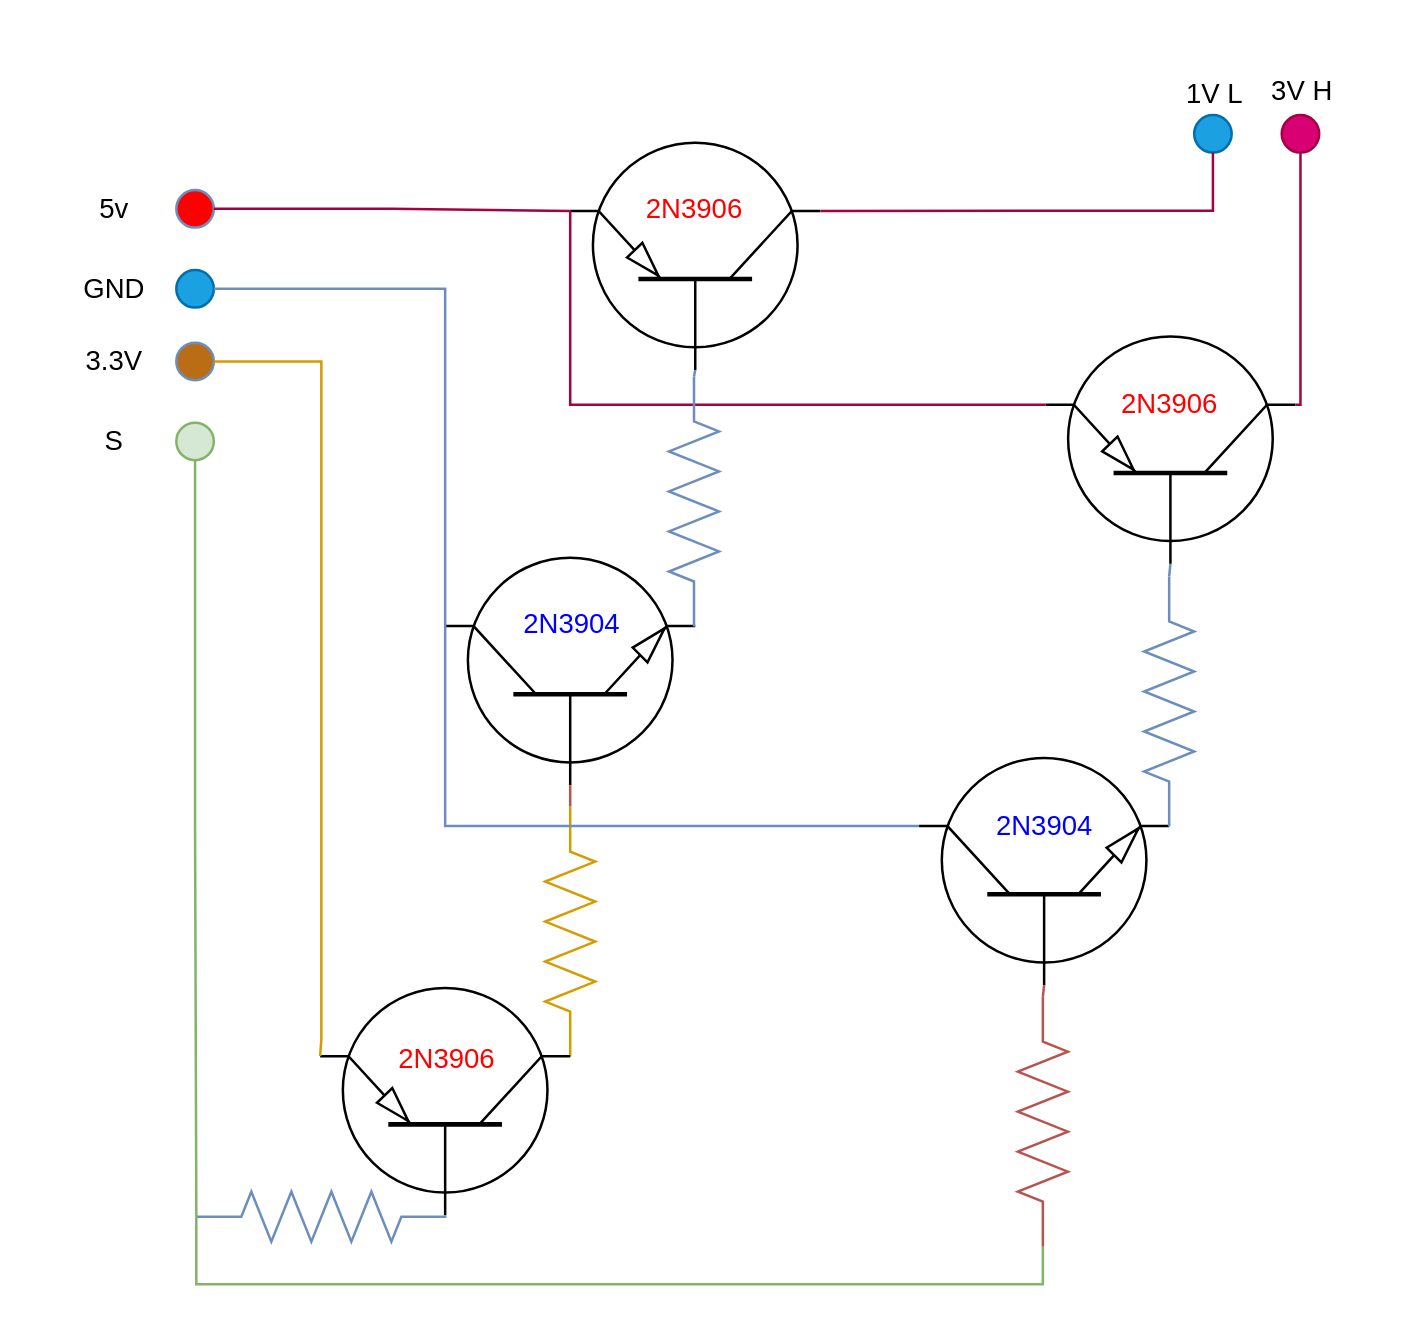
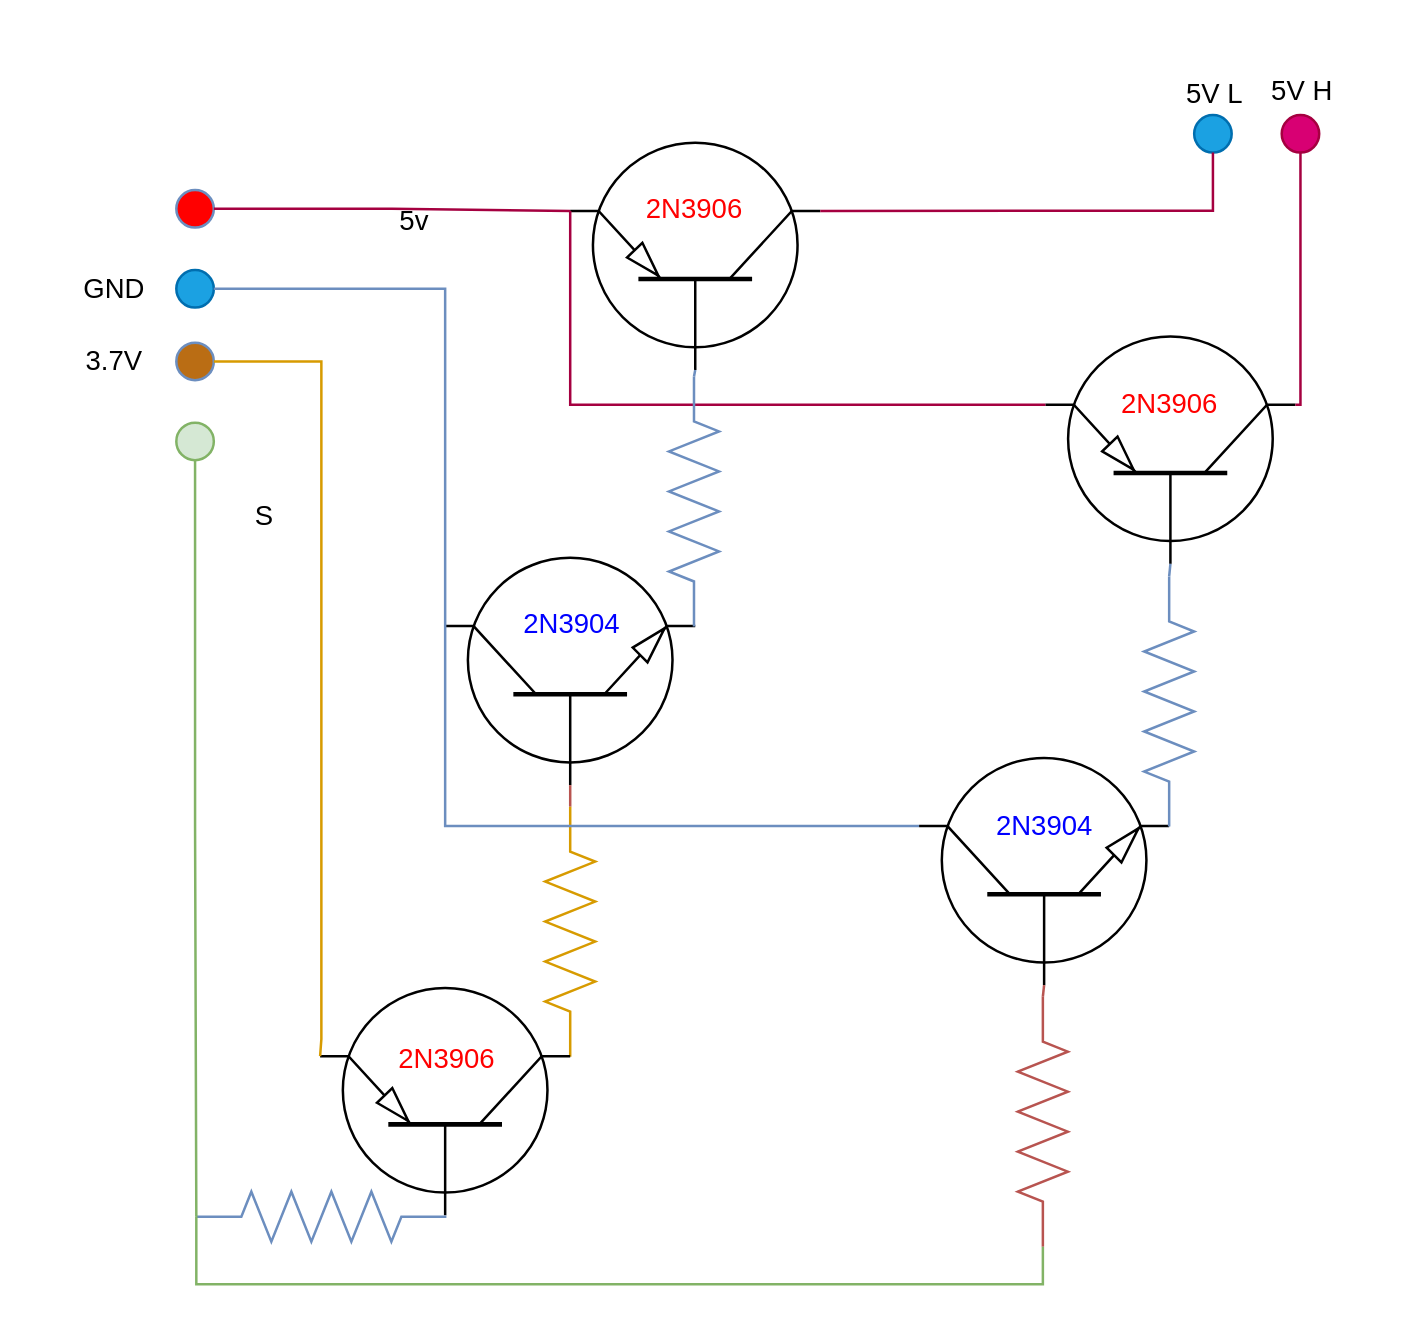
  <mxCell id="0" />
  <mxCell id="1" parent="0" />
  <mxCell id="2" value="" style="verticalLabelPosition=bottom;shadow=0;dashed=0;align=center;html=1;verticalAlign=top;strokeWidth=1;shape=ellipse;perimeter=ellipsePerimeter;fontFamily=Helvetica;fontSize=11;fillColor=#1ba1e2;strokeColor=#006EAF;fontColor=#ffffff;" parent="1" vertex="1"><mxGeometry x="70" y="107.5" width="15" height="15" as="geometry" /></mxCell>
  <mxCell id="3" value="" style="verticalLabelPosition=bottom;shadow=0;dashed=0;align=center;html=1;verticalAlign=top;strokeWidth=1;shape=ellipse;perimeter=ellipsePerimeter;fontFamily=Helvetica;fontSize=11;fillColor=#BA6D14;strokeColor=#6c8ebf;" parent="1" vertex="1"><mxGeometry x="70" y="136.5" width="15" height="15" as="geometry" /></mxCell>
  <mxCell id="4" value="" style="verticalLabelPosition=bottom;shadow=0;dashed=0;align=center;html=1;verticalAlign=top;strokeWidth=1;shape=ellipse;perimeter=ellipsePerimeter;fontFamily=Helvetica;fontSize=11;fillColor=#FF0000;strokeColor=#6c8ebf;" parent="1" vertex="1"><mxGeometry x="70" y="75.5" width="15" height="15" as="geometry" /></mxCell>
  <mxCell id="5" value="GND" style="text;html=1;align=center;verticalAlign=middle;resizable=0;points=[];autosize=1;strokeColor=none;fillColor=none;fontSize=11;fontFamily=Helvetica;fontColor=default;" parent="1" vertex="1"><mxGeometry x="20" y="100" width="50" height="30" as="geometry" /></mxCell>
- <mxCell id="6" value="3.3V" style="text;html=1;align=center;verticalAlign=middle;resizable=0;points=[];autosize=1;strokeColor=none;fillColor=none;fontSize=11;fontFamily=Helvetica;fontColor=default;" parent="1" vertex="1"><mxGeometry x="20" y="129" width="50" height="30" as="geometry" /></mxCell>
- <mxCell id="7" value="5v" style="text;html=1;align=center;verticalAlign=middle;resizable=0;points=[];autosize=1;strokeColor=none;fillColor=none;fontSize=11;fontFamily=Helvetica;fontColor=default;" parent="1" vertex="1"><mxGeometry x="25" y="68" width="40" height="30" as="geometry" /></mxCell>
+ <mxCell id="6" value="3.7V" style="text;html=1;align=center;verticalAlign=middle;resizable=0;points=[];autosize=1;strokeColor=none;fillColor=none;fontSize=11;fontFamily=Helvetica;fontColor=default;" parent="1" vertex="1"><mxGeometry x="20" y="129" width="50" height="30" as="geometry" /></mxCell>
+ <mxCell id="7" value="5v" style="text;html=1;align=center;verticalAlign=middle;resizable=0;points=[];autosize=1;strokeColor=none;fillColor=none;fontSize=11;fontFamily=Helvetica;fontColor=default;" parent="1" vertex="1"><mxGeometry x="145" y="73" width="40" height="30" as="geometry" /></mxCell>
  <mxCell id="8" value="" style="verticalLabelPosition=bottom;shadow=0;dashed=0;align=center;html=1;verticalAlign=top;strokeWidth=1;shape=ellipse;perimeter=ellipsePerimeter;fontFamily=Helvetica;fontSize=11;fillColor=#1ba1e2;strokeColor=#006EAF;fontColor=#ffffff;fillStyle=auto;" parent="1" vertex="1"><mxGeometry x="477" y="45.5" width="15" height="15" as="geometry" /></mxCell>
  <mxCell id="9" value="" style="verticalLabelPosition=bottom;shadow=0;dashed=0;align=center;html=1;verticalAlign=top;strokeWidth=1;shape=ellipse;perimeter=ellipsePerimeter;fontFamily=Helvetica;fontSize=11;fillColor=#d80073;strokeColor=#A50040;fontColor=#ffffff;" parent="1" vertex="1"><mxGeometry x="512" y="45.5" width="15" height="15" as="geometry" /></mxCell>
- <mxCell id="10" value="3V H" style="text;html=1;align=center;verticalAlign=middle;resizable=0;points=[];autosize=1;strokeColor=none;fillColor=none;fontSize=11;fontFamily=Helvetica;fontColor=default;" parent="1" vertex="1"><mxGeometry x="495" y="20.5" width="50" height="30" as="geometry" /></mxCell>
- <mxCell id="11" value="1V L" style="text;html=1;align=center;verticalAlign=middle;resizable=0;points=[];autosize=1;strokeColor=none;fillColor=none;fontSize=11;fontFamily=Helvetica;fontColor=default;" parent="1" vertex="1"><mxGeometry x="459.5" y="22" width="50" height="30" as="geometry" /></mxCell>
+ <mxCell id="10" value="5V H" style="text;html=1;align=center;verticalAlign=middle;resizable=0;points=[];autosize=1;strokeColor=none;fillColor=none;fontSize=11;fontFamily=Helvetica;fontColor=default;" parent="1" vertex="1"><mxGeometry x="495" y="20.5" width="50" height="30" as="geometry" /></mxCell>
+ <mxCell id="11" value="5V L" style="text;html=1;align=center;verticalAlign=middle;resizable=0;points=[];autosize=1;strokeColor=none;fillColor=none;fontSize=11;fontFamily=Helvetica;fontColor=default;" parent="1" vertex="1"><mxGeometry x="459.5" y="22" width="50" height="30" as="geometry" /></mxCell>
  <mxCell id="12" value="" style="verticalLabelPosition=bottom;shadow=0;dashed=0;align=center;html=1;verticalAlign=top;shape=mxgraph.electrical.transistors.pnp_transistor_1;fontFamily=Helvetica;fontSize=11;rotation=-90;" parent="1" vertex="1"><mxGeometry x="230" y="52" width="95" height="100" as="geometry" /></mxCell>
  <mxCell id="13" value="" style="verticalLabelPosition=bottom;shadow=0;dashed=0;align=center;html=1;verticalAlign=top;shape=mxgraph.electrical.transistors.npn_transistor_1;fontFamily=Helvetica;fontSize=11;fontColor=default;rotation=-90;" parent="1" vertex="1"><mxGeometry x="180" y="218" width="95" height="100" as="geometry" /></mxCell>
  <mxCell id="14" style="edgeStyle=orthogonalEdgeStyle;shape=connector;rounded=0;orthogonalLoop=1;jettySize=auto;html=1;exitX=1;exitY=0.5;exitDx=0;exitDy=0;entryX=0.7;entryY=0;entryDx=0;entryDy=0;entryPerimeter=0;labelBackgroundColor=default;strokeColor=#A50040;align=center;verticalAlign=middle;fontFamily=Helvetica;fontSize=11;fontColor=default;endArrow=none;endFill=0;fillColor=#d80073;" parent="1" source="4" target="12" edge="1"><mxGeometry relative="1" as="geometry" /></mxCell>
  <mxCell id="15" value="" style="verticalLabelPosition=bottom;shadow=0;dashed=0;align=center;html=1;verticalAlign=top;shape=mxgraph.electrical.transistors.pnp_transistor_1;fontFamily=Helvetica;fontSize=11;fontColor=default;rotation=-90;" parent="1" vertex="1"><mxGeometry x="420" y="129.5" width="95" height="100" as="geometry" /></mxCell>
  <mxCell id="16" style="edgeStyle=orthogonalEdgeStyle;shape=connector;rounded=0;orthogonalLoop=1;jettySize=auto;html=1;exitX=0.5;exitY=1;exitDx=0;exitDy=0;entryX=0.7;entryY=1;entryDx=0;entryDy=0;entryPerimeter=0;labelBackgroundColor=default;strokeColor=#A50040;align=center;verticalAlign=middle;fontFamily=Helvetica;fontSize=11;fontColor=default;endArrow=none;endFill=0;fillColor=#d80073;" parent="1" source="9" target="15" edge="1"><mxGeometry relative="1" as="geometry"><Array as="points"><mxPoint x="520" y="161" /></Array></mxGeometry></mxCell>
  <mxCell id="17" style="edgeStyle=orthogonalEdgeStyle;shape=connector;rounded=0;orthogonalLoop=1;jettySize=auto;html=1;exitX=0.5;exitY=1;exitDx=0;exitDy=0;entryX=0.7;entryY=1;entryDx=0;entryDy=0;entryPerimeter=0;labelBackgroundColor=default;strokeColor=#A50040;align=center;verticalAlign=middle;fontFamily=Helvetica;fontSize=11;fontColor=default;endArrow=none;endFill=0;fillColor=#d80073;" parent="1" source="8" target="12" edge="1"><mxGeometry relative="1" as="geometry" /></mxCell>
  <mxCell id="18" style="edgeStyle=orthogonalEdgeStyle;shape=connector;rounded=0;orthogonalLoop=1;jettySize=auto;html=1;exitX=0.7;exitY=0;exitDx=0;exitDy=0;exitPerimeter=0;entryX=0.7;entryY=0;entryDx=0;entryDy=0;entryPerimeter=0;labelBackgroundColor=default;strokeColor=#A50040;align=center;verticalAlign=middle;fontFamily=Helvetica;fontSize=11;fontColor=default;endArrow=none;endFill=0;fillColor=#d80073;" parent="1" source="15" target="12" edge="1"><mxGeometry relative="1" as="geometry"><Array as="points"><mxPoint x="228" y="161" /><mxPoint x="228" y="84" /></Array></mxGeometry></mxCell>
  <mxCell id="19" value="" style="verticalLabelPosition=bottom;shadow=0;dashed=0;align=center;html=1;verticalAlign=top;shape=mxgraph.electrical.transistors.npn_transistor_1;fontFamily=Helvetica;fontSize=11;fontColor=default;rotation=-90;" parent="1" vertex="1"><mxGeometry x="369.5" y="298" width="95" height="100" as="geometry" /></mxCell>
  <mxCell id="20" value="" style="pointerEvents=1;verticalLabelPosition=bottom;shadow=0;dashed=0;align=center;html=1;verticalAlign=top;shape=mxgraph.electrical.resistors.resistor_2;rotation=-90;fillColor=#dae8fc;strokeColor=#6c8ebf;" parent="1" vertex="1"><mxGeometry x="227" y="190" width="100" height="20" as="geometry" /></mxCell>
  <mxCell id="21" value="" style="pointerEvents=1;verticalLabelPosition=bottom;shadow=0;dashed=0;align=center;html=1;verticalAlign=top;shape=mxgraph.electrical.resistors.resistor_2;rotation=-90;fillColor=#dae8fc;strokeColor=#6c8ebf;" parent="1" vertex="1"><mxGeometry x="417" y="270" width="100" height="20" as="geometry" /></mxCell>
  <mxCell id="22" style="edgeStyle=orthogonalEdgeStyle;rounded=0;orthogonalLoop=1;jettySize=auto;html=1;exitX=1;exitY=0.5;exitDx=0;exitDy=0;entryX=0.7;entryY=0;entryDx=0;entryDy=0;entryPerimeter=0;endArrow=none;endFill=0;fillColor=#dae8fc;strokeColor=#6c8ebf;" parent="1" source="2" target="13" edge="1"><mxGeometry relative="1" as="geometry"><Array as="points"><mxPoint x="178" y="115" /></Array></mxGeometry></mxCell>
  <mxCell id="23" value="" style="pointerEvents=1;verticalLabelPosition=bottom;shadow=0;dashed=0;align=center;html=1;verticalAlign=top;shape=mxgraph.electrical.resistors.resistor_2;rotation=-90;fillColor=#ffe6cc;strokeColor=#d79b00;" parent="1" vertex="1"><mxGeometry x="177.5" y="362" width="100" height="20" as="geometry" /></mxCell>
  <mxCell id="24" value="" style="pointerEvents=1;verticalLabelPosition=bottom;shadow=0;dashed=0;align=center;html=1;verticalAlign=top;shape=mxgraph.electrical.resistors.resistor_2;rotation=-90;fillColor=#f8cecc;strokeColor=#b85450;" parent="1" vertex="1"><mxGeometry x="366.5" y="438" width="100" height="20" as="geometry" /></mxCell>
  <mxCell id="25" style="edgeStyle=orthogonalEdgeStyle;shape=connector;rounded=0;orthogonalLoop=1;jettySize=auto;html=1;exitX=0.7;exitY=0;exitDx=0;exitDy=0;exitPerimeter=0;entryX=0.7;entryY=0;entryDx=0;entryDy=0;entryPerimeter=0;labelBackgroundColor=default;strokeColor=#6c8ebf;align=center;verticalAlign=middle;fontFamily=Helvetica;fontSize=11;fontColor=default;endArrow=none;endFill=0;fillColor=#dae8fc;" parent="1" source="13" target="19" edge="1"><mxGeometry relative="1" as="geometry"><Array as="points"><mxPoint x="178" y="330" /></Array></mxGeometry></mxCell>
  <mxCell id="26" style="edgeStyle=orthogonalEdgeStyle;shape=connector;rounded=0;orthogonalLoop=1;jettySize=auto;html=1;exitX=1;exitY=0.5;exitDx=0;exitDy=0;exitPerimeter=0;entryX=0;entryY=0.5;entryDx=0;entryDy=0;entryPerimeter=0;labelBackgroundColor=default;strokeColor=#b85450;align=center;verticalAlign=middle;fontFamily=Helvetica;fontSize=11;fontColor=default;endArrow=none;endFill=0;fillColor=#f8cecc;" parent="1" source="23" target="13" edge="1"><mxGeometry relative="1" as="geometry" /></mxCell>
  <mxCell id="27" value="" style="verticalLabelPosition=bottom;shadow=0;dashed=0;align=center;html=1;verticalAlign=top;strokeWidth=1;shape=ellipse;perimeter=ellipsePerimeter;fontFamily=Helvetica;fontSize=11;fillColor=#d5e8d4;strokeColor=#82b366;" parent="1" vertex="1"><mxGeometry x="70" y="168.5" width="15" height="15" as="geometry" /></mxCell>
- <mxCell id="28" value="S" style="text;html=1;align=center;verticalAlign=middle;resizable=0;points=[];autosize=1;strokeColor=none;fillColor=none;fontSize=11;fontFamily=Helvetica;fontColor=default;" parent="1" vertex="1"><mxGeometry x="30" y="161" width="30" height="30" as="geometry" /></mxCell>
+ <mxCell id="28" value="S" style="text;html=1;align=center;verticalAlign=middle;resizable=0;points=[];autosize=1;strokeColor=none;fillColor=none;fontSize=11;fontFamily=Helvetica;fontColor=default;" parent="1" vertex="1"><mxGeometry x="90" y="191" width="30" height="30" as="geometry" /></mxCell>
  <mxCell id="29" value="" style="verticalLabelPosition=bottom;shadow=0;dashed=0;align=center;html=1;verticalAlign=top;shape=mxgraph.electrical.transistors.pnp_transistor_1;fontFamily=Helvetica;fontSize=11;rotation=-90;" parent="1" vertex="1"><mxGeometry x="130" y="390" width="95" height="100" as="geometry" /></mxCell>
  <mxCell id="30" style="edgeStyle=orthogonalEdgeStyle;shape=connector;rounded=0;orthogonalLoop=1;jettySize=auto;html=1;exitX=1;exitY=0.5;exitDx=0;exitDy=0;entryX=0.7;entryY=0;entryDx=0;entryDy=0;entryPerimeter=0;labelBackgroundColor=default;strokeColor=#d79b00;align=center;verticalAlign=middle;fontFamily=Helvetica;fontSize=11;fontColor=default;endArrow=none;endFill=0;fillColor=#ffe6cc;" parent="1" source="3" target="29" edge="1"><mxGeometry relative="1" as="geometry"><Array as="points"><mxPoint x="128" y="144" /><mxPoint x="128" y="415" /></Array></mxGeometry></mxCell>
  <mxCell id="31" value="" style="pointerEvents=1;verticalLabelPosition=bottom;shadow=0;dashed=0;align=center;html=1;verticalAlign=top;shape=mxgraph.electrical.resistors.resistor_2;rotation=0;fillColor=#dae8fc;strokeColor=#6c8ebf;" parent="1" vertex="1"><mxGeometry x="78" y="476" width="100" height="20" as="geometry" /></mxCell>
  <mxCell id="32" style="edgeStyle=orthogonalEdgeStyle;shape=connector;rounded=0;orthogonalLoop=1;jettySize=auto;html=1;exitX=1;exitY=0.5;exitDx=0;exitDy=0;exitPerimeter=0;entryX=0;entryY=0.5;entryDx=0;entryDy=0;entryPerimeter=0;labelBackgroundColor=default;strokeColor=#6c8ebf;align=center;verticalAlign=middle;fontFamily=Helvetica;fontSize=11;fontColor=default;endArrow=none;endFill=0;fillColor=#dae8fc;" parent="1" source="20" target="12" edge="1"><mxGeometry relative="1" as="geometry" /></mxCell>
  <mxCell id="33" style="edgeStyle=orthogonalEdgeStyle;shape=connector;rounded=0;orthogonalLoop=1;jettySize=auto;html=1;exitX=1;exitY=0.5;exitDx=0;exitDy=0;exitPerimeter=0;entryX=0;entryY=0.5;entryDx=0;entryDy=0;entryPerimeter=0;labelBackgroundColor=default;strokeColor=#6c8ebf;align=center;verticalAlign=middle;fontFamily=Helvetica;fontSize=11;fontColor=default;endArrow=none;endFill=0;fillColor=#dae8fc;" parent="1" source="21" target="15" edge="1"><mxGeometry relative="1" as="geometry" /></mxCell>
  <mxCell id="34" style="edgeStyle=orthogonalEdgeStyle;shape=connector;rounded=0;orthogonalLoop=1;jettySize=auto;html=1;exitX=1;exitY=0.5;exitDx=0;exitDy=0;exitPerimeter=0;entryX=0;entryY=0.5;entryDx=0;entryDy=0;entryPerimeter=0;labelBackgroundColor=default;strokeColor=#b85450;align=center;verticalAlign=middle;fontFamily=Helvetica;fontSize=11;fontColor=default;endArrow=none;endFill=0;fillColor=#f8cecc;" parent="1" source="24" target="19" edge="1"><mxGeometry relative="1" as="geometry" /></mxCell>
  <mxCell id="35" style="edgeStyle=orthogonalEdgeStyle;shape=connector;rounded=0;orthogonalLoop=1;jettySize=auto;html=1;exitX=0;exitY=0.5;exitDx=0;exitDy=0;exitPerimeter=0;entryX=0;entryY=0.5;entryDx=0;entryDy=0;entryPerimeter=0;labelBackgroundColor=default;strokeColor=#82b366;align=center;verticalAlign=middle;fontFamily=Helvetica;fontSize=11;fontColor=default;endArrow=none;endFill=0;fillColor=#d5e8d4;" parent="1" source="24" target="31" edge="1"><mxGeometry relative="1" as="geometry"><Array as="points"><mxPoint x="417" y="513" /><mxPoint x="78" y="513" /></Array></mxGeometry></mxCell>
  <mxCell id="36" style="edgeStyle=orthogonalEdgeStyle;shape=connector;rounded=0;orthogonalLoop=1;jettySize=auto;html=1;exitX=0.5;exitY=1;exitDx=0;exitDy=0;entryX=0;entryY=0.5;entryDx=0;entryDy=0;entryPerimeter=0;labelBackgroundColor=default;strokeColor=#82b366;align=center;verticalAlign=middle;fontFamily=Helvetica;fontSize=11;fontColor=default;endArrow=none;endFill=0;fillColor=#d5e8d4;" parent="1" source="27" target="31" edge="1"><mxGeometry relative="1" as="geometry"><Array as="points"><mxPoint x="78" y="330" /><mxPoint x="78" y="486" /></Array></mxGeometry></mxCell>
  <mxCell id="37" value="2N3906" style="text;html=1;align=center;verticalAlign=middle;resizable=0;points=[];autosize=1;fontSize=11;fontFamily=Helvetica;fontColor=#FF0000;" parent="1" vertex="1"><mxGeometry x="437" y="146" width="60" height="30" as="geometry" /></mxCell>
  <mxCell id="38" value="2N3904" style="text;html=1;align=center;verticalAlign=middle;resizable=0;points=[];autosize=1;strokeColor=none;fillColor=none;fontSize=11;fontFamily=Helvetica;fontColor=#0000ff;" parent="1" vertex="1"><mxGeometry x="197.5" y="233.5" width="60" height="30" as="geometry" /></mxCell>
  <mxCell id="39" value="2N3904" style="text;html=1;align=center;verticalAlign=middle;resizable=0;points=[];autosize=1;strokeColor=none;fillColor=none;fontSize=11;fontFamily=Helvetica;fontColor=#0000ff;" parent="1" vertex="1"><mxGeometry x="386.5" y="315" width="60" height="30" as="geometry" /></mxCell>
  <mxCell id="40" value="2N3906" style="text;html=1;align=center;verticalAlign=middle;resizable=0;points=[];autosize=1;fontSize=11;fontFamily=Helvetica;fontColor=#FF0000;" parent="1" vertex="1"><mxGeometry x="247" y="68" width="60" height="30" as="geometry" /></mxCell>
  <mxCell id="41" value="2N3906" style="text;html=1;align=center;verticalAlign=middle;resizable=0;points=[];autosize=1;fontSize=11;fontFamily=Helvetica;fontColor=#FF0000;" parent="1" vertex="1"><mxGeometry x="147.5" y="408" width="60" height="30" as="geometry" /></mxCell>
